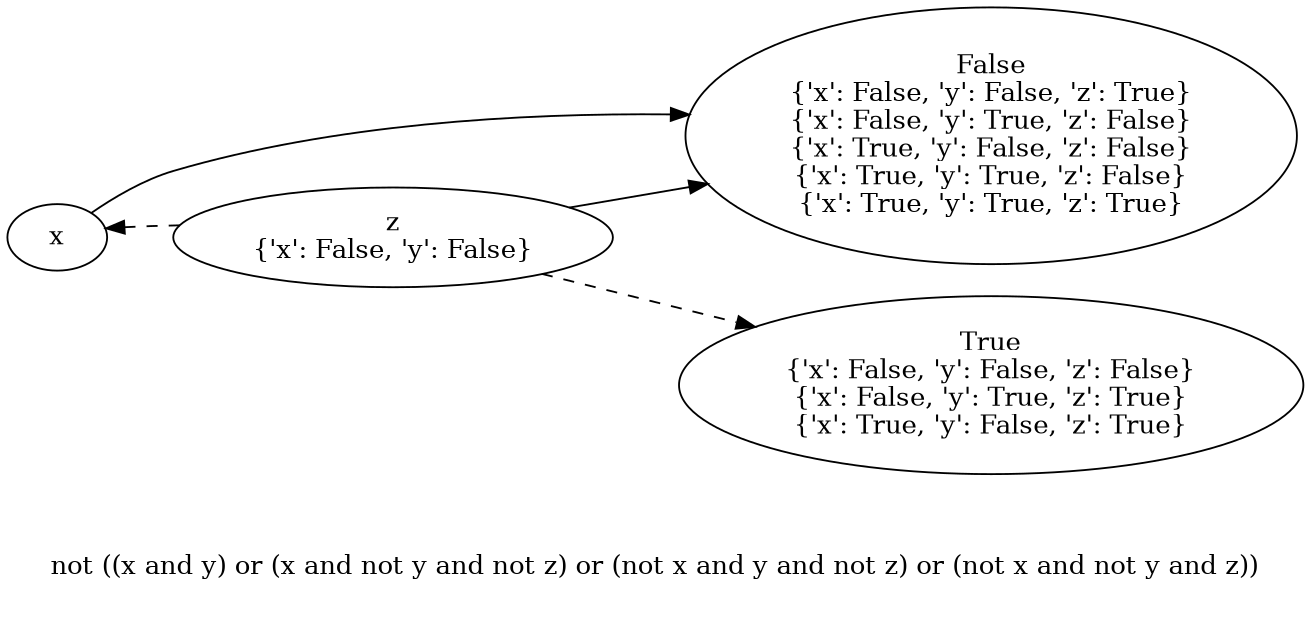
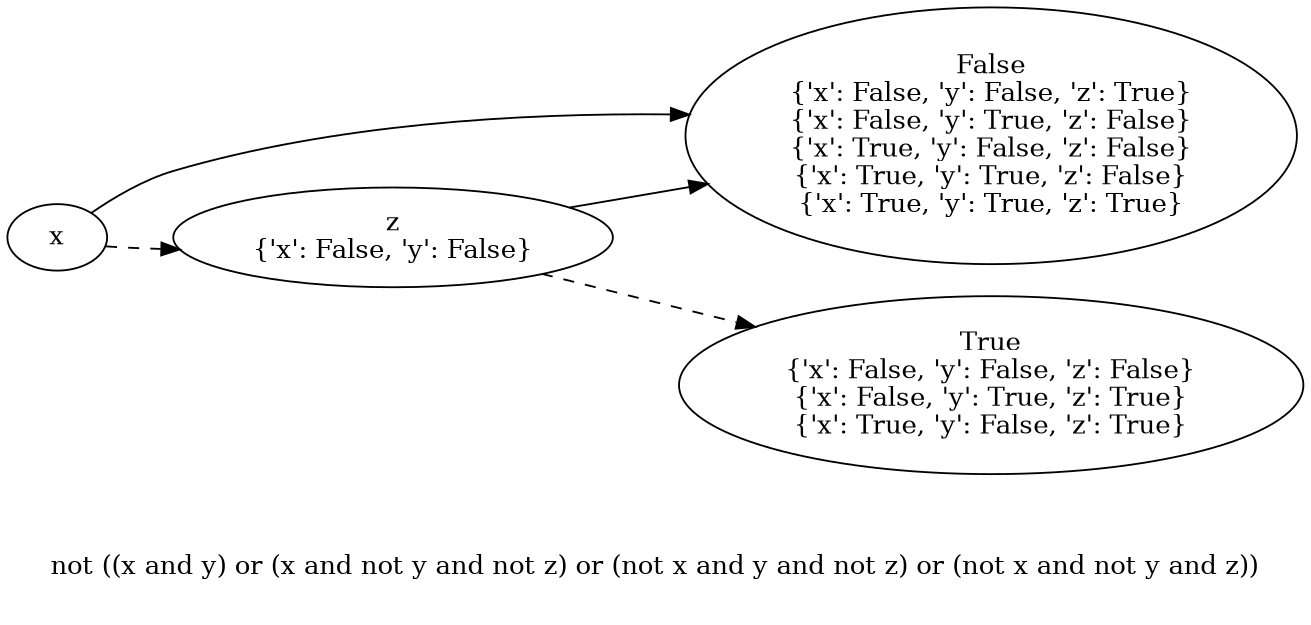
  digraph {
    label="not ((x and y) or (x and not y and not z) or (not x and y and not z) or (not x and not y and z))\n\n"
    rankdir=LR
    edge [fontcolor=gray]
    n1 [label=x]
    n2 [label="z\n{'x': False, 'y': False}"]
    n3 [label="False\n{'x': False, 'y': False, 'z': True}\n{'x': False, 'y': True, 'z': False}\n{'x': True, 'y': False, 'z': False}\n{'x': True, 'y': True, 'z': False}\n{'x': True, 'y': True, 'z': True}"]
    n4 [label="True\n{'x': False, 'y': False, 'z': False}\n{'x': False, 'y': True, 'z': True}\n{'x': True, 'y': False, 'z': True}"]
-   n2 -> n1 [style=dashed]
+   n1 -> n2 [style=dashed]
    n1 -> n3
    n2 -> n3
    n2 -> n4 [style=dashed]
  }
